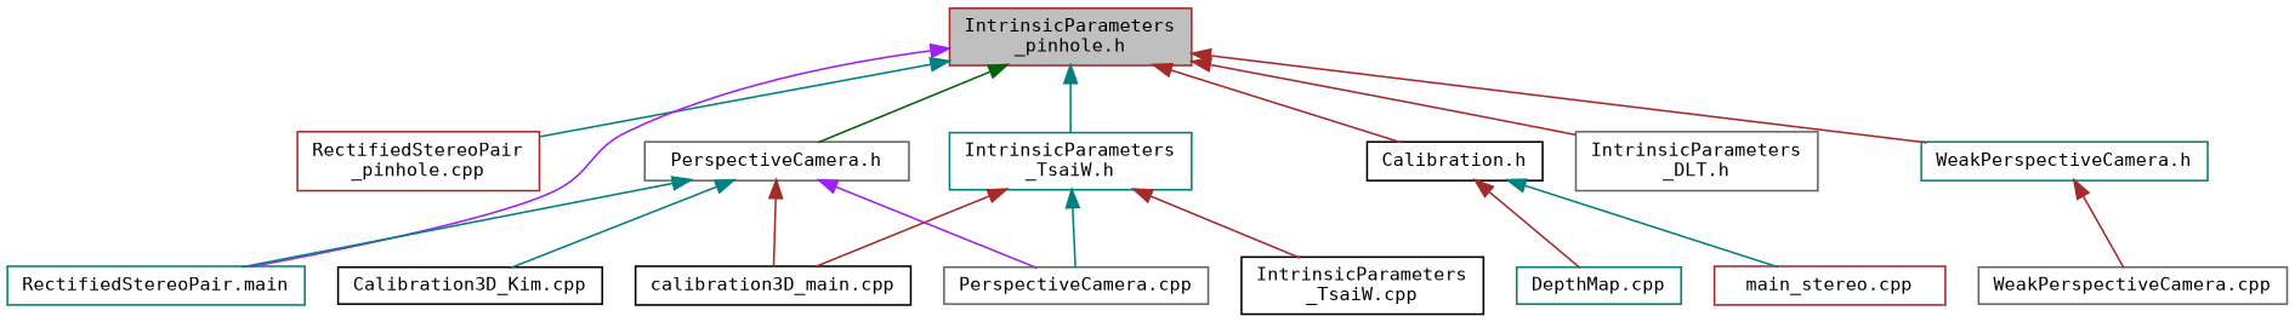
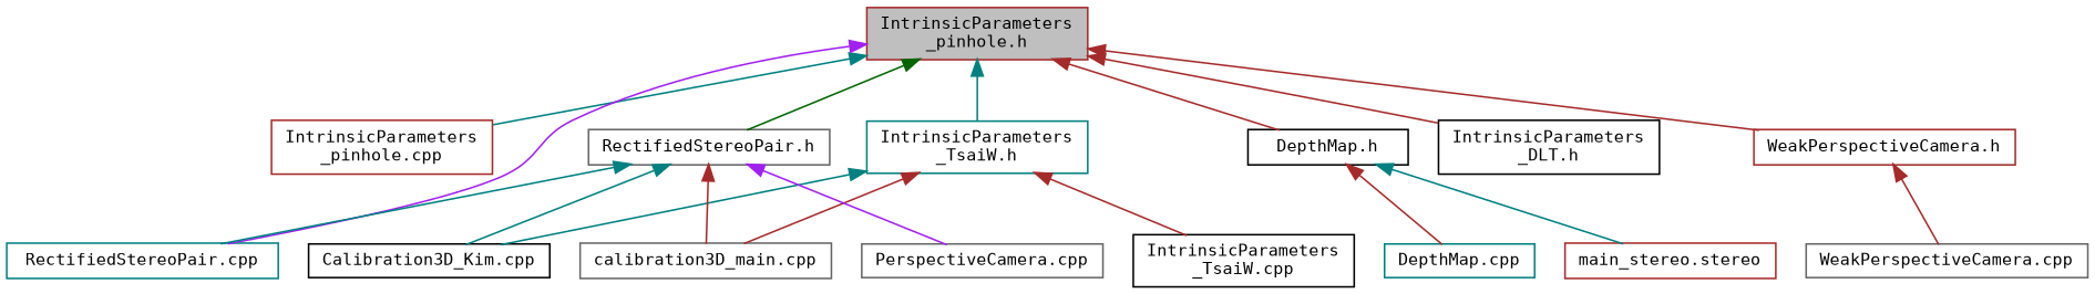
  digraph {
    fontname="DejaVu Sans Mono"
    node [color=teal fillcolor=white fontname="DejaVu Sans Mono" fontsize=10 shape=record style=filled]
    edge [color=brown dir=back fontname="DejaVu Sans Mono" fontsize=10 labelfontname=Helvetica labelfontsize=10 style=solid]
    n1 [color=brown fillcolor=grey75 fontcolor=black height=0.2 label="IntrinsicParameters\l_pinhole.h" width=0.4]
-   n2 [color=brown height=0.2 label="RectifiedStereoPair\l_pinhole.cpp" width=0.4]
-   n3 [height=0.2 label="RectifiedStereoPair.main" width=0.4]
-   n4 [color=black height=0.2 label="Calibration.h" width=0.4]
-   n5 [color=gray40 height=0.2 label="IntrinsicParameters\l_DLT.h" width=0.4]
+   n2 [color=brown height=0.2 label="IntrinsicParameters\l_pinhole.cpp" width=0.4]
+   n3 [height=0.2 label="RectifiedStereoPair.cpp" width=0.4]
+   n4 [color=black height=0.2 label="DepthMap.h" width=0.4]
+   n5 [color=black height=0.2 label="IntrinsicParameters\l_DLT.h" width=0.4]
    n6 [height=0.2 label="IntrinsicParameters\l_TsaiW.h" width=0.4]
-   n7 [color=gray40 height=0.2 label="PerspectiveCamera.h" width=0.4]
-   n8 [height=0.2 label="WeakPerspectiveCamera.h" width=0.4]
+   n7 [color=gray40 height=0.2 label="RectifiedStereoPair.h" width=0.4]
+   n8 [color=brown height=0.2 label="WeakPerspectiveCamera.h" width=0.4]
    n9 [height=0.2 label="DepthMap.cpp" width=0.4]
-   n10 [color=brown height=0.2 label="main_stereo.cpp" width=0.4]
+   n10 [color=brown height=0.2 label="main_stereo.stereo" width=0.4]
    n11 [color=black height=0.2 label="Calibration3D_Kim.cpp" width=0.4]
    n12 [color=black height=0.2 label="IntrinsicParameters\l_TsaiW.cpp" width=0.4]
-   n13 [color=black height=0.2 label="calibration3D_main.cpp" width=0.4]
+   n13 [color=gray40 height=0.2 label="calibration3D_main.cpp" width=0.4]
    n14 [color=gray40 height=0.2 label="PerspectiveCamera.cpp" width=0.4]
    n15 [color=gray40 height=0.2 label="WeakPerspectiveCamera.cpp" width=0.4]
    n1 -> n2 [color=teal]
    n1 -> n3 [color=purple]
    n1 -> n4
    n1 -> n5
    n1 -> n6 [color=teal]
    n1 -> n7 [color=darkgreen]
    n1 -> n8
    n4 -> n9
    n4 -> n10 [color=teal]
-   n6 -> n14 [color=teal]
+   n6 -> n11 [color=teal]
    n6 -> n12
    n6 -> n13
    n7 -> n3 [color=teal]
    n7 -> n11 [color=teal]
    n7 -> n13
    n7 -> n14 [color=purple]
    n8 -> n15
  }
